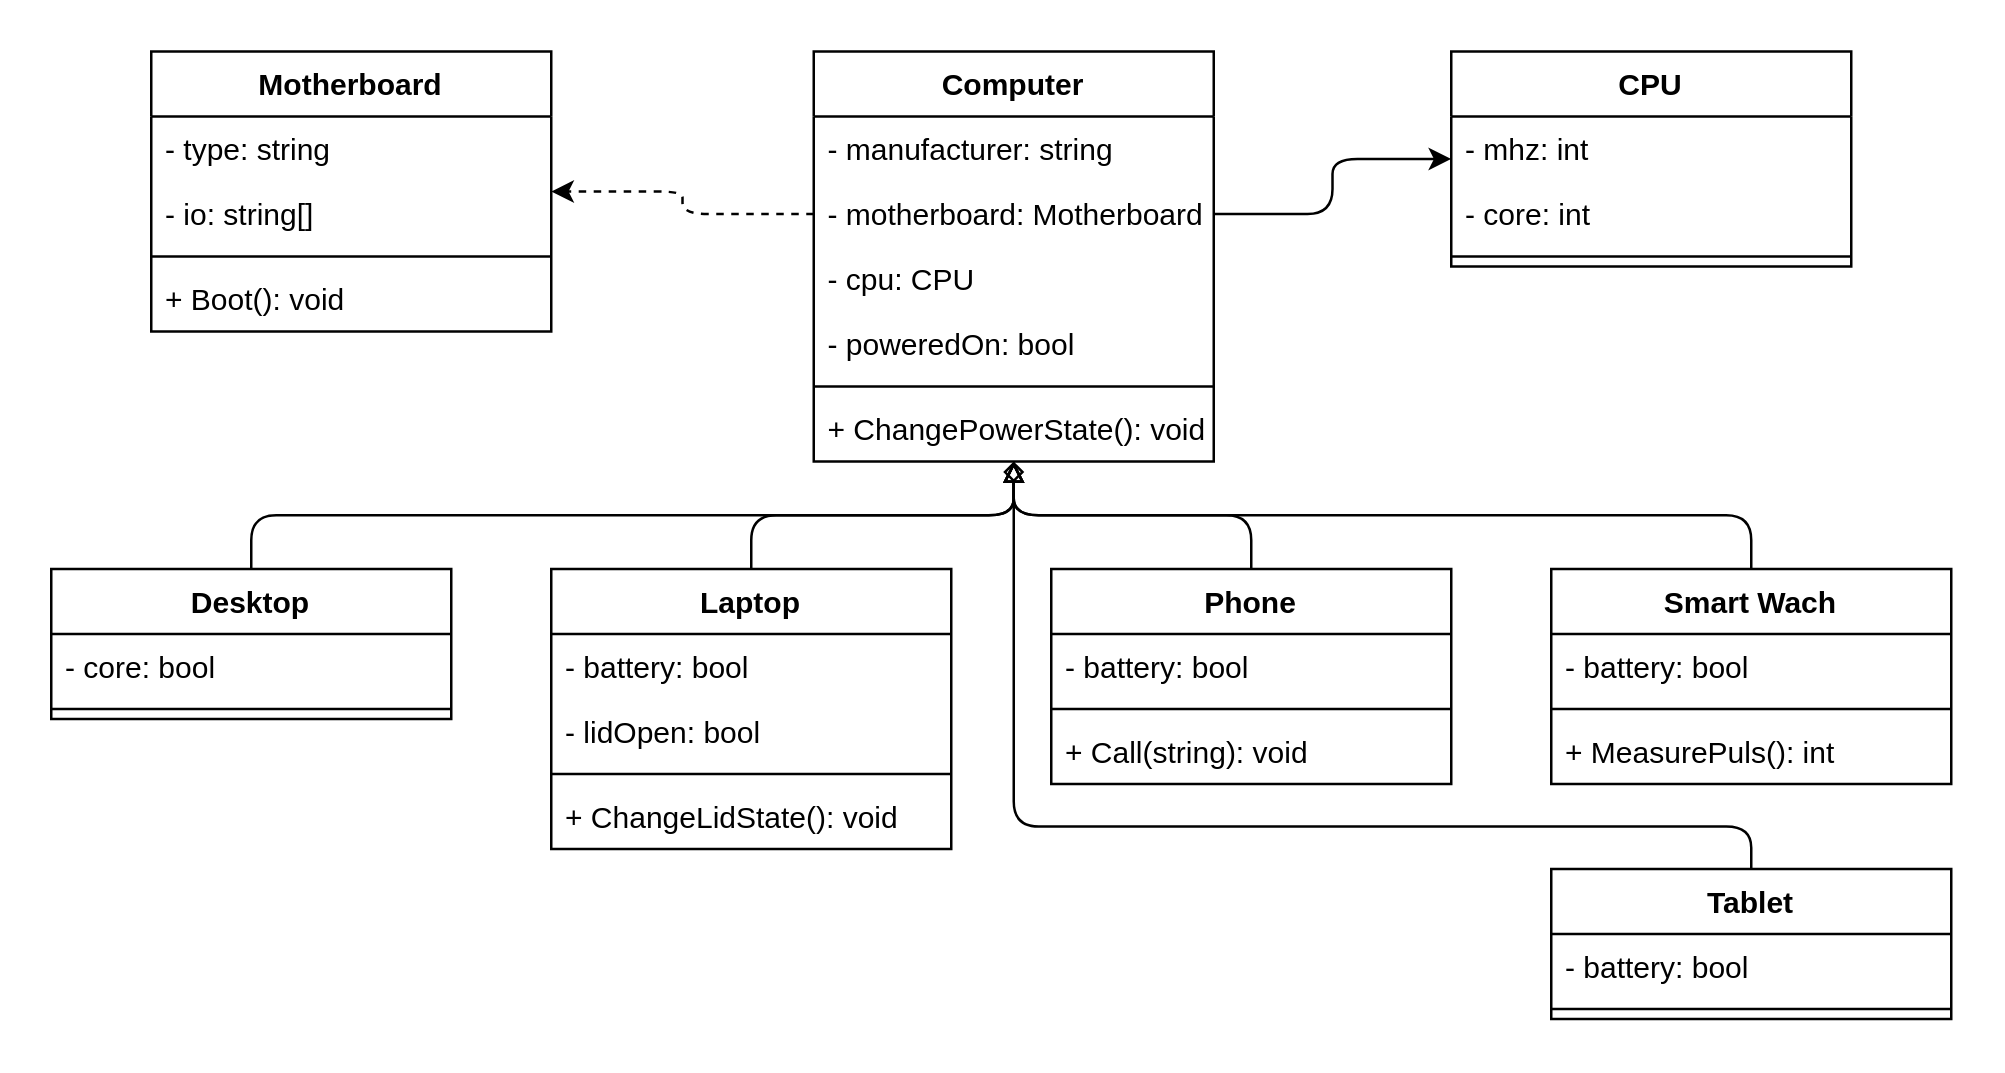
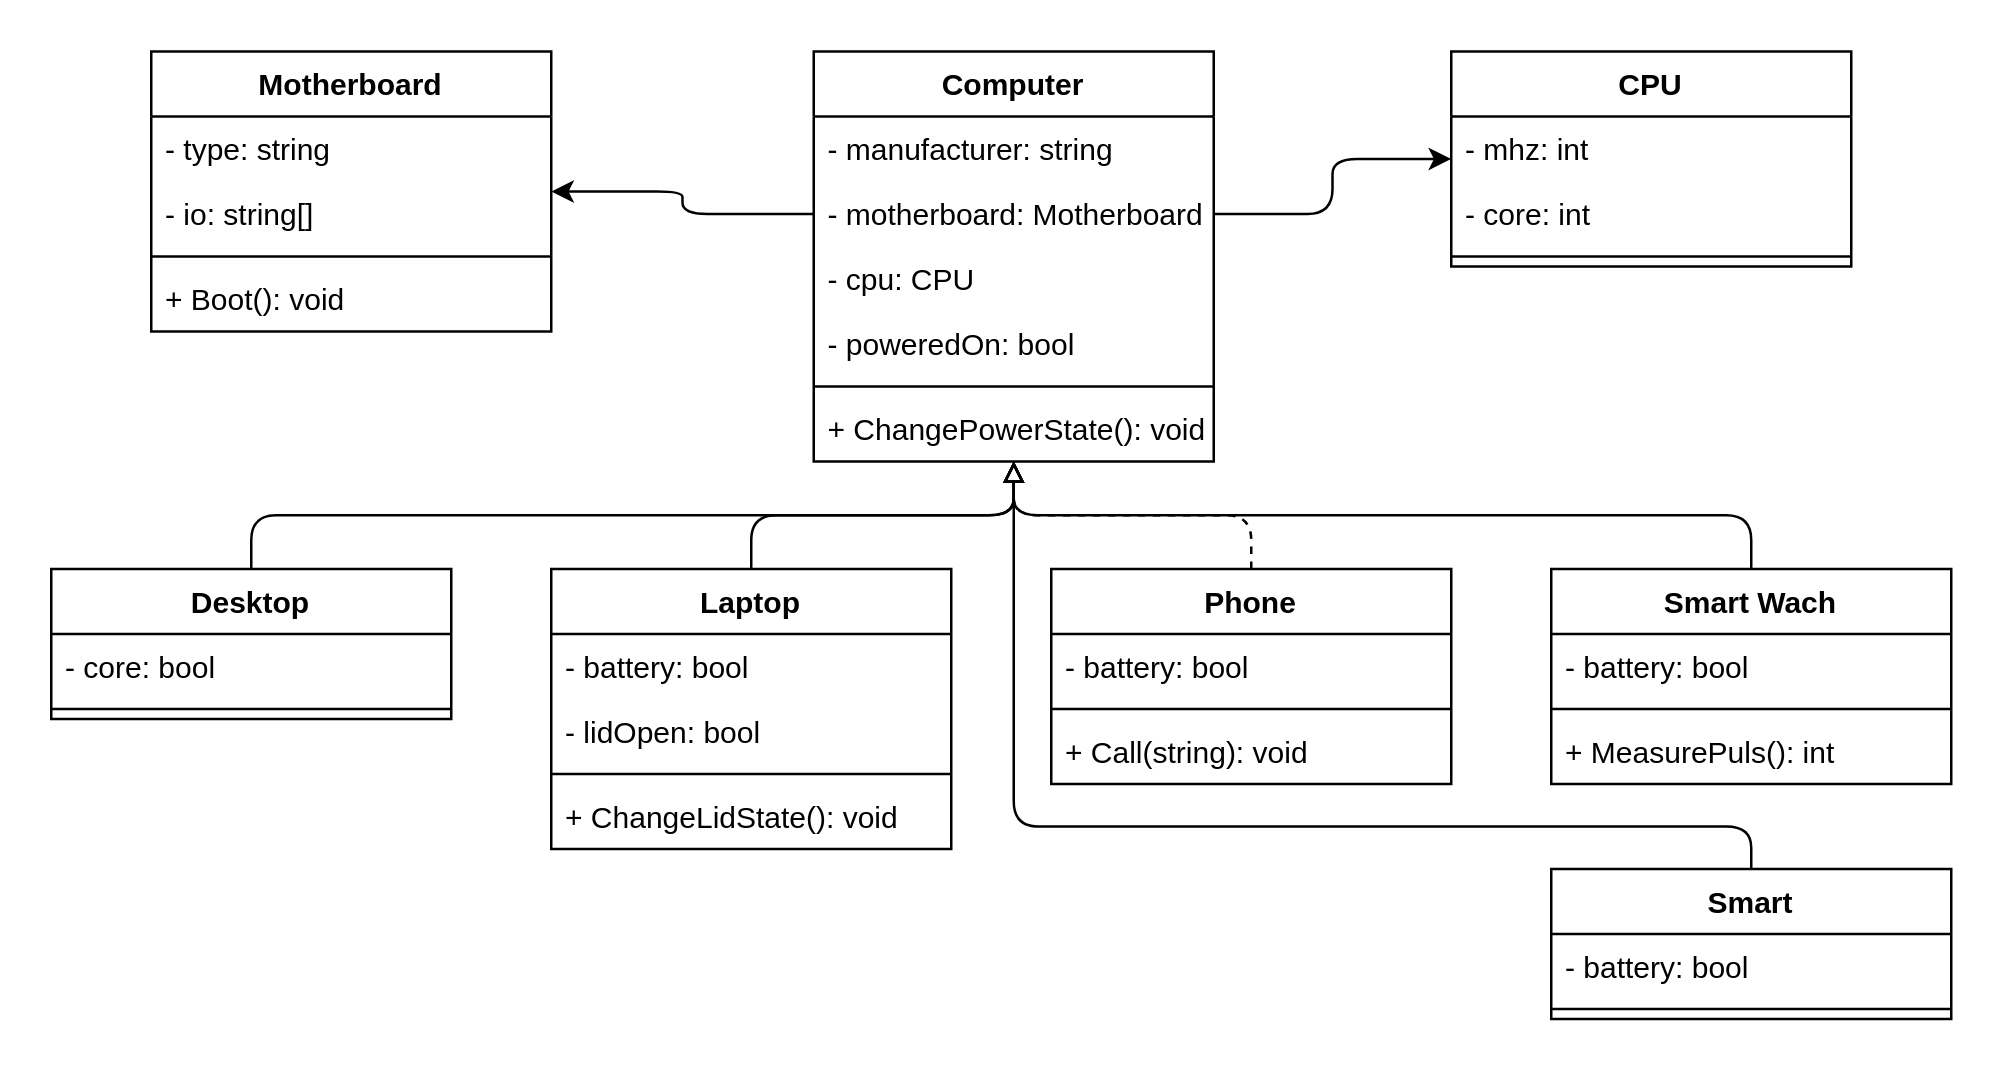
  <mxCell id="0" />
  <mxCell id="1" parent="0" />
  <mxCell id="2" value="Computer" style="swimlane;fontStyle=1;align=center;verticalAlign=top;childLayout=stackLayout;horizontal=1;startSize=26;horizontalStack=0;resizeParent=1;resizeParentMax=0;resizeLast=0;collapsible=1;marginBottom=0;" vertex="1" parent="1"><mxGeometry x="325" y="20" width="160" height="164" as="geometry" /></mxCell>
  <mxCell id="3" value="- manufacturer: string" style="text;strokeColor=none;fillColor=none;align=left;verticalAlign=top;spacingLeft=4;spacingRight=4;overflow=hidden;rotatable=0;points=[[0,0.5],[1,0.5]];portConstraint=eastwest;" vertex="1" parent="2"><mxGeometry y="26" width="160" height="26" as="geometry" /></mxCell>
  <mxCell id="4" value="- motherboard: Motherboard" style="text;strokeColor=none;fillColor=none;align=left;verticalAlign=top;spacingLeft=4;spacingRight=4;overflow=hidden;rotatable=0;points=[[0,0.5],[1,0.5]];portConstraint=eastwest;" vertex="1" parent="2"><mxGeometry y="52" width="160" height="26" as="geometry" /></mxCell>
  <mxCell id="5" value="- cpu: CPU" style="text;strokeColor=none;fillColor=none;align=left;verticalAlign=top;spacingLeft=4;spacingRight=4;overflow=hidden;rotatable=0;points=[[0,0.5],[1,0.5]];portConstraint=eastwest;" vertex="1" parent="2"><mxGeometry y="78" width="160" height="26" as="geometry" /></mxCell>
  <mxCell id="6" value="- poweredOn: bool" style="text;strokeColor=none;fillColor=none;align=left;verticalAlign=top;spacingLeft=4;spacingRight=4;overflow=hidden;rotatable=0;points=[[0,0.5],[1,0.5]];portConstraint=eastwest;" vertex="1" parent="2"><mxGeometry y="104" width="160" height="26" as="geometry" /></mxCell>
  <mxCell id="7" value="" style="line;strokeWidth=1;fillColor=none;align=left;verticalAlign=middle;spacingTop=-1;spacingLeft=3;spacingRight=3;rotatable=0;labelPosition=right;points=[];portConstraint=eastwest;" vertex="1" parent="2"><mxGeometry y="130" width="160" height="8" as="geometry" /></mxCell>
  <mxCell id="8" value="+ ChangePowerState(): void" style="text;strokeColor=none;fillColor=none;align=left;verticalAlign=top;spacingLeft=4;spacingRight=4;overflow=hidden;rotatable=0;points=[[0,0.5],[1,0.5]];portConstraint=eastwest;" vertex="1" parent="2"><mxGeometry y="138" width="160" height="26" as="geometry" /></mxCell>
  <mxCell id="9" style="edgeStyle=orthogonalEdgeStyle;rounded=1;orthogonalLoop=1;jettySize=auto;html=1;exitX=0.5;exitY=0;exitDx=0;exitDy=0;endArrow=block;endFill=0;" edge="1" parent="1" source="10" target="2"><mxGeometry relative="1" as="geometry" /></mxCell>
  <mxCell id="10" value="Desktop" style="swimlane;fontStyle=1;align=center;verticalAlign=top;childLayout=stackLayout;horizontal=1;startSize=26;horizontalStack=0;resizeParent=1;resizeParentMax=0;resizeLast=0;collapsible=1;marginBottom=0;" vertex="1" parent="1"><mxGeometry x="20" y="227" width="160" height="60" as="geometry" /></mxCell>
  <mxCell id="11" value="- core: bool" style="text;strokeColor=none;fillColor=none;align=left;verticalAlign=top;spacingLeft=4;spacingRight=4;overflow=hidden;rotatable=0;points=[[0,0.5],[1,0.5]];portConstraint=eastwest;" vertex="1" parent="10"><mxGeometry y="26" width="160" height="26" as="geometry" /></mxCell>
  <mxCell id="12" value="" style="line;strokeWidth=1;fillColor=none;align=left;verticalAlign=middle;spacingTop=-1;spacingLeft=3;spacingRight=3;rotatable=0;labelPosition=right;points=[];portConstraint=eastwest;" vertex="1" parent="10"><mxGeometry y="52" width="160" height="8" as="geometry" /></mxCell>
  <mxCell id="13" style="edgeStyle=orthogonalEdgeStyle;rounded=1;orthogonalLoop=1;jettySize=auto;html=1;exitX=0.5;exitY=0;exitDx=0;exitDy=0;endArrow=block;endFill=0;" edge="1" parent="1" source="14" target="2"><mxGeometry relative="1" as="geometry" /></mxCell>
  <mxCell id="14" value="Laptop" style="swimlane;fontStyle=1;align=center;verticalAlign=top;childLayout=stackLayout;horizontal=1;startSize=26;horizontalStack=0;resizeParent=1;resizeParentMax=0;resizeLast=0;collapsible=1;marginBottom=0;" vertex="1" parent="1"><mxGeometry x="220" y="227" width="160" height="112" as="geometry" /></mxCell>
  <mxCell id="15" value="- battery: bool" style="text;strokeColor=none;fillColor=none;align=left;verticalAlign=top;spacingLeft=4;spacingRight=4;overflow=hidden;rotatable=0;points=[[0,0.5],[1,0.5]];portConstraint=eastwest;" vertex="1" parent="14"><mxGeometry y="26" width="160" height="26" as="geometry" /></mxCell>
  <mxCell id="16" value="- lidOpen: bool" style="text;strokeColor=none;fillColor=none;align=left;verticalAlign=top;spacingLeft=4;spacingRight=4;overflow=hidden;rotatable=0;points=[[0,0.5],[1,0.5]];portConstraint=eastwest;" vertex="1" parent="14"><mxGeometry y="52" width="160" height="26" as="geometry" /></mxCell>
  <mxCell id="17" value="" style="line;strokeWidth=1;fillColor=none;align=left;verticalAlign=middle;spacingTop=-1;spacingLeft=3;spacingRight=3;rotatable=0;labelPosition=right;points=[];portConstraint=eastwest;" vertex="1" parent="14"><mxGeometry y="78" width="160" height="8" as="geometry" /></mxCell>
  <mxCell id="18" value="+ ChangeLidState(): void" style="text;strokeColor=none;fillColor=none;align=left;verticalAlign=top;spacingLeft=4;spacingRight=4;overflow=hidden;rotatable=0;points=[[0,0.5],[1,0.5]];portConstraint=eastwest;" vertex="1" parent="14"><mxGeometry y="86" width="160" height="26" as="geometry" /></mxCell>
- <mxCell id="19" style="edgeStyle=orthogonalEdgeStyle;rounded=1;orthogonalLoop=1;jettySize=auto;html=1;exitX=0.5;exitY=0;exitDx=0;exitDy=0;endArrow=block;endFill=0;" edge="1" parent="1" source="20" target="2"><mxGeometry relative="1" as="geometry" /></mxCell>
+ <mxCell id="19" style="edgeStyle=orthogonalEdgeStyle;rounded=1;orthogonalLoop=1;jettySize=auto;html=1;exitX=0.5;exitY=0;exitDx=0;exitDy=0;endArrow=block;endFill=0;dashed=1;" edge="1" parent="1" source="20" target="2"><mxGeometry relative="1" as="geometry" /></mxCell>
  <mxCell id="20" value="Phone" style="swimlane;fontStyle=1;align=center;verticalAlign=top;childLayout=stackLayout;horizontal=1;startSize=26;horizontalStack=0;resizeParent=1;resizeParentMax=0;resizeLast=0;collapsible=1;marginBottom=0;" vertex="1" parent="1"><mxGeometry x="420" y="227" width="160" height="86" as="geometry" /></mxCell>
  <mxCell id="21" value="- battery: bool" style="text;strokeColor=none;fillColor=none;align=left;verticalAlign=top;spacingLeft=4;spacingRight=4;overflow=hidden;rotatable=0;points=[[0,0.5],[1,0.5]];portConstraint=eastwest;" vertex="1" parent="20"><mxGeometry y="26" width="160" height="26" as="geometry" /></mxCell>
  <mxCell id="22" value="" style="line;strokeWidth=1;fillColor=none;align=left;verticalAlign=middle;spacingTop=-1;spacingLeft=3;spacingRight=3;rotatable=0;labelPosition=right;points=[];portConstraint=eastwest;" vertex="1" parent="20"><mxGeometry y="52" width="160" height="8" as="geometry" /></mxCell>
  <mxCell id="23" value="+ Call(string): void" style="text;strokeColor=none;fillColor=none;align=left;verticalAlign=top;spacingLeft=4;spacingRight=4;overflow=hidden;rotatable=0;points=[[0,0.5],[1,0.5]];portConstraint=eastwest;" vertex="1" parent="20"><mxGeometry y="60" width="160" height="26" as="geometry" /></mxCell>
- <mxCell id="24" style="edgeStyle=orthogonalEdgeStyle;rounded=1;orthogonalLoop=1;jettySize=auto;html=1;exitX=0.5;exitY=0;exitDx=0;exitDy=0;endArrow=diamond;endFill=0;" edge="1" parent="1" source="25" target="2"><mxGeometry relative="1" as="geometry" /></mxCell>
+ <mxCell id="24" style="edgeStyle=orthogonalEdgeStyle;rounded=1;orthogonalLoop=1;jettySize=auto;html=1;exitX=0.5;exitY=0;exitDx=0;exitDy=0;endArrow=block;endFill=0;" edge="1" parent="1" source="25" target="2"><mxGeometry relative="1" as="geometry" /></mxCell>
  <mxCell id="25" value="Smart Wach" style="swimlane;fontStyle=1;align=center;verticalAlign=top;childLayout=stackLayout;horizontal=1;startSize=26;horizontalStack=0;resizeParent=1;resizeParentMax=0;resizeLast=0;collapsible=1;marginBottom=0;" vertex="1" parent="1"><mxGeometry x="620" y="227" width="160" height="86" as="geometry" /></mxCell>
  <mxCell id="26" value="- battery: bool&#10;" style="text;strokeColor=none;fillColor=none;align=left;verticalAlign=top;spacingLeft=4;spacingRight=4;overflow=hidden;rotatable=0;points=[[0,0.5],[1,0.5]];portConstraint=eastwest;" vertex="1" parent="25"><mxGeometry y="26" width="160" height="26" as="geometry" /></mxCell>
  <mxCell id="27" value="" style="line;strokeWidth=1;fillColor=none;align=left;verticalAlign=middle;spacingTop=-1;spacingLeft=3;spacingRight=3;rotatable=0;labelPosition=right;points=[];portConstraint=eastwest;" vertex="1" parent="25"><mxGeometry y="52" width="160" height="8" as="geometry" /></mxCell>
  <mxCell id="28" value="+ MeasurePuls(): int" style="text;strokeColor=none;fillColor=none;align=left;verticalAlign=top;spacingLeft=4;spacingRight=4;overflow=hidden;rotatable=0;points=[[0,0.5],[1,0.5]];portConstraint=eastwest;" vertex="1" parent="25"><mxGeometry y="60" width="160" height="26" as="geometry" /></mxCell>
  <mxCell id="29" style="edgeStyle=orthogonalEdgeStyle;rounded=1;orthogonalLoop=1;jettySize=auto;html=1;exitX=0.5;exitY=0;exitDx=0;exitDy=0;endArrow=block;endFill=0;" edge="1" parent="1" source="30" target="2"><mxGeometry relative="1" as="geometry"><Array as="points"><mxPoint x="700" y="330" /><mxPoint x="405" y="330" /></Array></mxGeometry></mxCell>
- <mxCell id="30" value="Tablet" style="swimlane;fontStyle=1;align=center;verticalAlign=top;childLayout=stackLayout;horizontal=1;startSize=26;horizontalStack=0;resizeParent=1;resizeParentMax=0;resizeLast=0;collapsible=1;marginBottom=0;" vertex="1" parent="1"><mxGeometry x="620" y="347" width="160" height="60" as="geometry" /></mxCell>
+ <mxCell id="30" value="Smart" style="swimlane;fontStyle=1;align=center;verticalAlign=top;childLayout=stackLayout;horizontal=1;startSize=26;horizontalStack=0;resizeParent=1;resizeParentMax=0;resizeLast=0;collapsible=1;marginBottom=0;" vertex="1" parent="1"><mxGeometry x="620" y="347" width="160" height="60" as="geometry" /></mxCell>
  <mxCell id="31" value="- battery: bool" style="text;strokeColor=none;fillColor=none;align=left;verticalAlign=top;spacingLeft=4;spacingRight=4;overflow=hidden;rotatable=0;points=[[0,0.5],[1,0.5]];portConstraint=eastwest;" vertex="1" parent="30"><mxGeometry y="26" width="160" height="26" as="geometry" /></mxCell>
  <mxCell id="32" value="" style="line;strokeWidth=1;fillColor=none;align=left;verticalAlign=middle;spacingTop=-1;spacingLeft=3;spacingRight=3;rotatable=0;labelPosition=right;points=[];portConstraint=eastwest;" vertex="1" parent="30"><mxGeometry y="52" width="160" height="8" as="geometry" /></mxCell>
  <mxCell id="33" value="Motherboard" style="swimlane;fontStyle=1;align=center;verticalAlign=top;childLayout=stackLayout;horizontal=1;startSize=26;horizontalStack=0;resizeParent=1;resizeParentMax=0;resizeLast=0;collapsible=1;marginBottom=0;" vertex="1" parent="1"><mxGeometry x="60" y="20" width="160" height="112" as="geometry" /></mxCell>
  <mxCell id="34" value="- type: string" style="text;strokeColor=none;fillColor=none;align=left;verticalAlign=top;spacingLeft=4;spacingRight=4;overflow=hidden;rotatable=0;points=[[0,0.5],[1,0.5]];portConstraint=eastwest;" vertex="1" parent="33"><mxGeometry y="26" width="160" height="26" as="geometry" /></mxCell>
  <mxCell id="35" value="- io: string[]" style="text;strokeColor=none;fillColor=none;align=left;verticalAlign=top;spacingLeft=4;spacingRight=4;overflow=hidden;rotatable=0;points=[[0,0.5],[1,0.5]];portConstraint=eastwest;" vertex="1" parent="33"><mxGeometry y="52" width="160" height="26" as="geometry" /></mxCell>
  <mxCell id="36" value="" style="line;strokeWidth=1;fillColor=none;align=left;verticalAlign=middle;spacingTop=-1;spacingLeft=3;spacingRight=3;rotatable=0;labelPosition=right;points=[];portConstraint=eastwest;" vertex="1" parent="33"><mxGeometry y="78" width="160" height="8" as="geometry" /></mxCell>
  <mxCell id="37" value="+ Boot(): void" style="text;strokeColor=none;fillColor=none;align=left;verticalAlign=top;spacingLeft=4;spacingRight=4;overflow=hidden;rotatable=0;points=[[0,0.5],[1,0.5]];portConstraint=eastwest;" vertex="1" parent="33"><mxGeometry y="86" width="160" height="26" as="geometry" /></mxCell>
- <mxCell id="38" style="edgeStyle=orthogonalEdgeStyle;rounded=1;orthogonalLoop=1;jettySize=auto;html=1;exitX=0;exitY=0.5;exitDx=0;exitDy=0;endArrow=classic;endFill=1;dashed=1;" edge="1" parent="1" source="4" target="33"><mxGeometry relative="1" as="geometry" /></mxCell>
+ <mxCell id="38" style="edgeStyle=orthogonalEdgeStyle;rounded=1;orthogonalLoop=1;jettySize=auto;html=1;exitX=0;exitY=0.5;exitDx=0;exitDy=0;endArrow=classic;endFill=1;" edge="1" parent="1" source="4" target="33"><mxGeometry relative="1" as="geometry" /></mxCell>
  <mxCell id="39" value="CPU" style="swimlane;fontStyle=1;align=center;verticalAlign=top;childLayout=stackLayout;horizontal=1;startSize=26;horizontalStack=0;resizeParent=1;resizeParentMax=0;resizeLast=0;collapsible=1;marginBottom=0;" vertex="1" parent="1"><mxGeometry x="580" y="20" width="160" height="86" as="geometry" /></mxCell>
  <mxCell id="40" value="- mhz: int" style="text;strokeColor=none;fillColor=none;align=left;verticalAlign=top;spacingLeft=4;spacingRight=4;overflow=hidden;rotatable=0;points=[[0,0.5],[1,0.5]];portConstraint=eastwest;" vertex="1" parent="39"><mxGeometry y="26" width="160" height="26" as="geometry" /></mxCell>
  <mxCell id="41" value="- core: int" style="text;strokeColor=none;fillColor=none;align=left;verticalAlign=top;spacingLeft=4;spacingRight=4;overflow=hidden;rotatable=0;points=[[0,0.5],[1,0.5]];portConstraint=eastwest;" vertex="1" parent="39"><mxGeometry y="52" width="160" height="26" as="geometry" /></mxCell>
  <mxCell id="42" value="" style="line;strokeWidth=1;fillColor=none;align=left;verticalAlign=middle;spacingTop=-1;spacingLeft=3;spacingRight=3;rotatable=0;labelPosition=right;points=[];portConstraint=eastwest;" vertex="1" parent="39"><mxGeometry y="78" width="160" height="8" as="geometry" /></mxCell>
  <mxCell id="43" style="edgeStyle=orthogonalEdgeStyle;rounded=1;orthogonalLoop=1;jettySize=auto;html=1;exitX=1;exitY=0.5;exitDx=0;exitDy=0;endArrow=classic;endFill=1;" edge="1" parent="1" source="4" target="39"><mxGeometry relative="1" as="geometry" /></mxCell>
